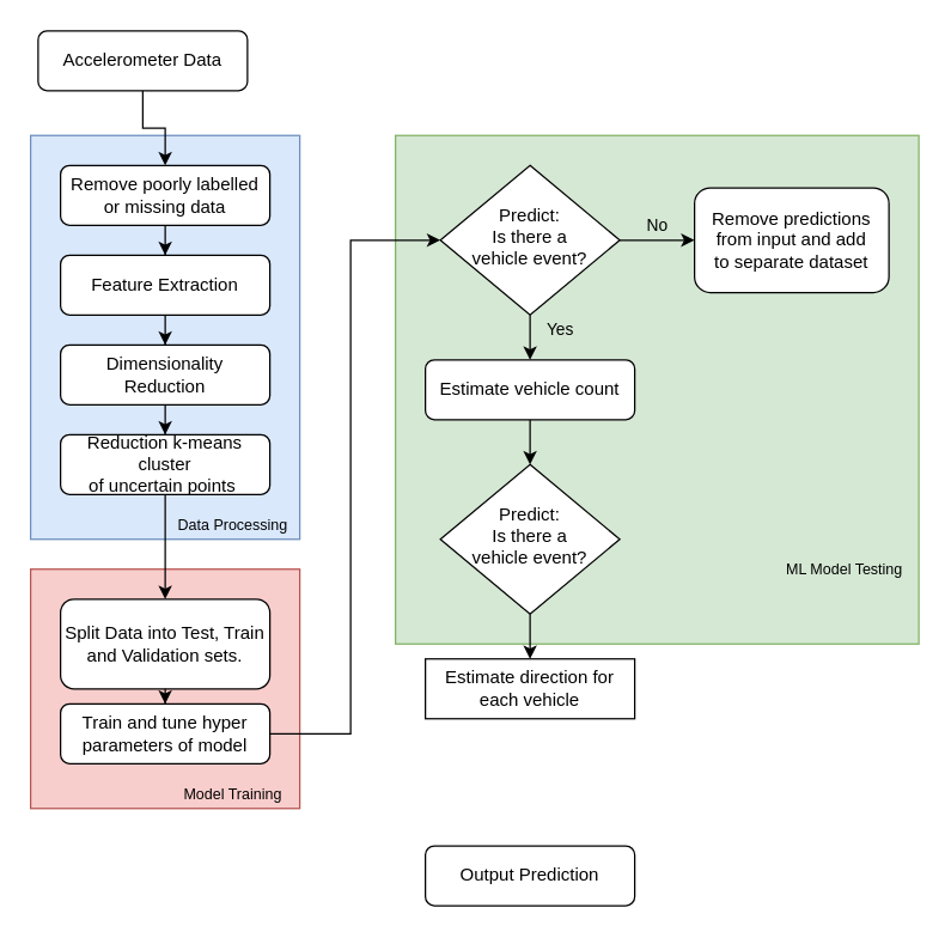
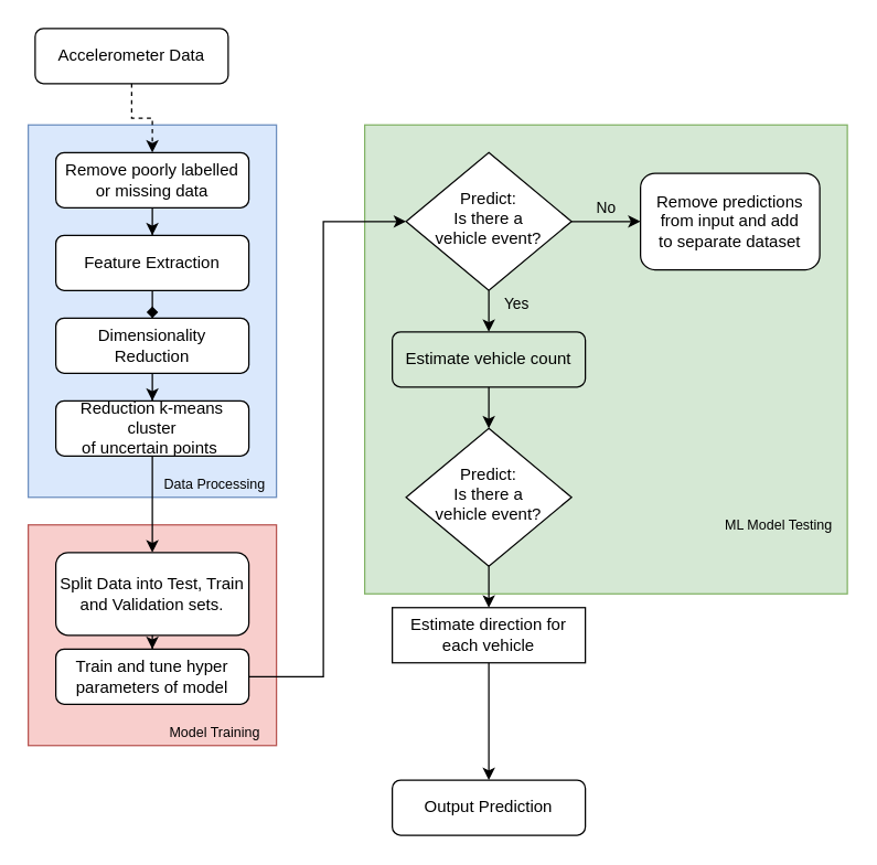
  <mxCell id="0" />
  <mxCell id="1" parent="0" />
  <mxCell id="2" value="" style="whiteSpace=wrap;html=1;fillColor=#f8cecc;strokeColor=#b85450;" parent="1" vertex="1"><mxGeometry x="20" y="380" width="180" height="160" as="geometry" /></mxCell>
  <mxCell id="3" value="" style="whiteSpace=wrap;html=1;fillColor=#d5e8d4;strokeColor=#82b366;" parent="1" vertex="1"><mxGeometry x="264" y="90" width="350" height="340" as="geometry" /></mxCell>
  <mxCell id="4" value="" style="whiteSpace=wrap;html=1;fillColor=#dae8fc;strokeColor=#6c8ebf;" parent="1" vertex="1"><mxGeometry x="20" y="90" width="180" height="270" as="geometry" /></mxCell>
- <mxCell id="5" value="" style="edgeStyle=orthogonalEdgeStyle;rounded=0;orthogonalLoop=1;jettySize=auto;html=1;fontSize=10;endArrow=classic;endFill=1;" parent="1" source="6" target="22" edge="1"><mxGeometry relative="1" as="geometry" /></mxCell>
+ <mxCell id="5" value="" style="edgeStyle=orthogonalEdgeStyle;rounded=0;orthogonalLoop=1;jettySize=auto;html=1;fontSize=10;endArrow=diamond;endFill=1;" parent="1" source="6" target="22" edge="1"><mxGeometry relative="1" as="geometry" /></mxCell>
  <mxCell id="6" value="Feature Extraction" style="rounded=1;whiteSpace=wrap;html=1;fontSize=12;glass=0;strokeWidth=1;shadow=0;" parent="1" vertex="1"><mxGeometry x="40" y="170" width="140" height="40" as="geometry" /></mxCell>
  <mxCell id="7" value="Yes" style="rounded=0;html=1;jettySize=auto;orthogonalLoop=1;fontSize=11;endArrow=classic;endFill=1;endSize=6;strokeWidth=1;shadow=0;labelBackgroundColor=none;edgeStyle=orthogonalEdgeStyle;entryX=0.5;entryY=0;entryDx=0;entryDy=0;" parent="1" source="9" target="14" edge="1"><mxGeometry x="0.2" y="20" relative="1" as="geometry"><mxPoint as="offset" /><mxPoint x="354" y="240" as="targetPoint" /></mxGeometry></mxCell>
  <mxCell id="8" value="No" style="edgeStyle=orthogonalEdgeStyle;rounded=0;html=1;jettySize=auto;orthogonalLoop=1;fontSize=11;endArrow=classic;endFill=1;endSize=6;strokeWidth=1;shadow=0;labelBackgroundColor=none;" parent="1" source="9" target="10" edge="1"><mxGeometry y="10" relative="1" as="geometry"><mxPoint as="offset" /></mxGeometry></mxCell>
  <mxCell id="9" value="Predict:&lt;br&gt;Is there a&lt;br&gt;vehicle event?" style="rhombus;whiteSpace=wrap;html=1;shadow=0;fontFamily=Helvetica;fontSize=12;align=center;strokeWidth=1;spacing=6;spacingTop=-4;" parent="1" vertex="1"><mxGeometry x="294" y="110" width="120" height="100" as="geometry" /></mxCell>
  <mxCell id="10" value="Remove predictions from input and add&lt;br&gt;to separate dataset" style="rounded=1;whiteSpace=wrap;html=1;fontSize=12;glass=0;strokeWidth=1;shadow=0;" parent="1" vertex="1"><mxGeometry x="464" y="125" width="130" height="70" as="geometry" /></mxCell>
+ <mxCell id="11" value="" style="edgeStyle=orthogonalEdgeStyle;rounded=0;orthogonalLoop=1;jettySize=auto;html=1;fontSize=10;endArrow=classic;endFill=1;" parent="1" source="12" target="25" edge="1"><mxGeometry relative="1" as="geometry" /></mxCell>
  <mxCell id="12" value="Estimate direction for each vehicle" style="whiteSpace=wrap;html=1;fontSize=12;glass=0;strokeWidth=1;shadow=0;rounded=0;" parent="1" vertex="1"><mxGeometry x="284" y="440" width="140" height="40" as="geometry" /></mxCell>
  <mxCell id="13" value="" style="edgeStyle=orthogonalEdgeStyle;rounded=0;orthogonalLoop=1;jettySize=auto;html=1;endSize=6;" edge="1" parent="1" source="14" target="32"><mxGeometry relative="1" as="geometry" /></mxCell>
- <mxCell id="14" value="Estimate vehicle count" style="rounded=1;whiteSpace=wrap;html=1;fontSize=12;glass=0;strokeWidth=1;shadow=0;" parent="1" vertex="1"><mxGeometry x="284" y="240" width="140" height="40" as="geometry" /></mxCell>
- <mxCell id="15" value="" style="edgeStyle=orthogonalEdgeStyle;rounded=0;orthogonalLoop=1;jettySize=auto;html=1;" parent="1" source="16" target="18" edge="1"><mxGeometry relative="1" as="geometry" /></mxCell>
+ <mxCell id="14" value="Estimate vehicle count" style="rounded=1;whiteSpace=wrap;html=1;fontSize=12;glass=0;strokeWidth=1;shadow=0;fillColor=#d5e8d4;" parent="1" vertex="1"><mxGeometry x="284" y="240" width="140" height="40" as="geometry" /></mxCell>
+ <mxCell id="15" value="" style="edgeStyle=orthogonalEdgeStyle;rounded=0;orthogonalLoop=1;jettySize=auto;html=1;dashed=1;" parent="1" source="16" target="18" edge="1"><mxGeometry relative="1" as="geometry" /></mxCell>
  <mxCell id="16" value="Accelerometer Data" style="rounded=1;whiteSpace=wrap;html=1;fontSize=12;glass=0;strokeWidth=1;shadow=0;" parent="1" vertex="1"><mxGeometry x="25" y="20" width="140" height="40" as="geometry" /></mxCell>
  <mxCell id="17" value="" style="edgeStyle=orthogonalEdgeStyle;rounded=0;orthogonalLoop=1;jettySize=auto;html=1;" parent="1" source="18" target="6" edge="1"><mxGeometry relative="1" as="geometry" /></mxCell>
  <mxCell id="18" value="Remove poorly labelled or missing data" style="rounded=1;whiteSpace=wrap;html=1;fontSize=12;glass=0;strokeWidth=1;shadow=0;" parent="1" vertex="1"><mxGeometry x="40" y="110" width="140" height="40" as="geometry" /></mxCell>
  <mxCell id="19" value="&lt;font style=&quot;font-size: 10px&quot;&gt;Data Processing&lt;/font&gt;" style="text;html=1;align=center;verticalAlign=middle;resizable=0;points=[];autosize=1;strokeColor=none;fillColor=none;" parent="1" vertex="1"><mxGeometry x="110" y="340" width="90" height="20" as="geometry" /></mxCell>
  <mxCell id="20" value="&lt;font style=&quot;font-size: 10px&quot;&gt;ML Model Testing&lt;/font&gt;" style="text;html=1;align=center;verticalAlign=middle;resizable=0;points=[];autosize=1;strokeColor=none;fillColor=none;" parent="1" vertex="1"><mxGeometry x="519" y="370" width="90" height="20" as="geometry" /></mxCell>
  <mxCell id="21" value="" style="edgeStyle=orthogonalEdgeStyle;rounded=0;orthogonalLoop=1;jettySize=auto;html=1;fontSize=10;endArrow=classic;endFill=1;" parent="1" source="22" target="24" edge="1"><mxGeometry relative="1" as="geometry" /></mxCell>
  <mxCell id="22" value="Dimensionality&lt;br&gt;Reduction" style="rounded=1;whiteSpace=wrap;html=1;fontSize=12;glass=0;strokeWidth=1;shadow=0;" parent="1" vertex="1"><mxGeometry x="40" y="230" width="140" height="40" as="geometry" /></mxCell>
  <mxCell id="23" value="" style="edgeStyle=orthogonalEdgeStyle;rounded=0;orthogonalLoop=1;jettySize=auto;html=1;fontSize=10;endArrow=classic;endFill=1;" parent="1" source="24" target="29" edge="1"><mxGeometry relative="1" as="geometry" /></mxCell>
  <mxCell id="24" value="Reduction k-means cluster&lt;br&gt;of uncertain points&amp;nbsp;" style="rounded=1;whiteSpace=wrap;html=1;fontSize=12;glass=0;strokeWidth=1;shadow=0;" parent="1" vertex="1"><mxGeometry x="40" y="290" width="140" height="40" as="geometry" /></mxCell>
  <mxCell id="25" value="Output Prediction" style="whiteSpace=wrap;html=1;rounded=1;glass=0;strokeWidth=1;shadow=0;" parent="1" vertex="1"><mxGeometry x="284" y="565" width="140" height="40" as="geometry" /></mxCell>
  <mxCell id="26" value="" style="rounded=0;html=1;jettySize=auto;orthogonalLoop=1;fontSize=11;endArrow=classic;endFill=1;endSize=6;strokeWidth=1;shadow=0;labelBackgroundColor=none;edgeStyle=orthogonalEdgeStyle;exitX=0.5;exitY=1;exitDx=0;exitDy=0;" parent="1" source="29" target="28" edge="1"><mxGeometry x="0.333" y="20" relative="1" as="geometry"><mxPoint as="offset" /><mxPoint x="110" y="480" as="sourcePoint" /></mxGeometry></mxCell>
  <mxCell id="27" value="" style="edgeStyle=orthogonalEdgeStyle;rounded=0;orthogonalLoop=1;jettySize=auto;html=1;fontSize=10;endArrow=classic;endFill=1;" parent="1" source="28" target="9" edge="1"><mxGeometry relative="1" as="geometry"><Array as="points"><mxPoint x="234" y="490" /><mxPoint x="234" y="160" /></Array></mxGeometry></mxCell>
  <mxCell id="28" value="Train and tune hyper parameters of model" style="rounded=1;whiteSpace=wrap;html=1;fontSize=12;glass=0;strokeWidth=1;shadow=0;" parent="1" vertex="1"><mxGeometry x="40" y="470" width="140" height="40" as="geometry" /></mxCell>
  <mxCell id="29" value="Split Data into Test, Train and Validation sets." style="rounded=1;whiteSpace=wrap;html=1;fontSize=12;glass=0;strokeWidth=1;shadow=0;" parent="1" vertex="1"><mxGeometry x="40" y="400" width="140" height="60" as="geometry" /></mxCell>
  <mxCell id="30" value="&lt;font style=&quot;font-size: 10px&quot;&gt;Model Training&lt;/font&gt;" style="text;html=1;align=center;verticalAlign=middle;resizable=0;points=[];autosize=1;strokeColor=none;fillColor=none;" parent="1" vertex="1"><mxGeometry x="115" y="520" width="80" height="20" as="geometry" /></mxCell>
  <mxCell id="31" value="" style="edgeStyle=orthogonalEdgeStyle;rounded=0;orthogonalLoop=1;jettySize=auto;html=1;endSize=6;" edge="1" parent="1" source="32" target="12"><mxGeometry relative="1" as="geometry" /></mxCell>
  <mxCell id="32" value="Predict:&lt;br&gt;Is there a&lt;br&gt;vehicle event?" style="rhombus;whiteSpace=wrap;html=1;shadow=0;fontFamily=Helvetica;fontSize=12;align=center;strokeWidth=1;spacing=6;spacingTop=-4;" vertex="1" parent="1"><mxGeometry x="294" y="310" width="120" height="100" as="geometry" /></mxCell>
